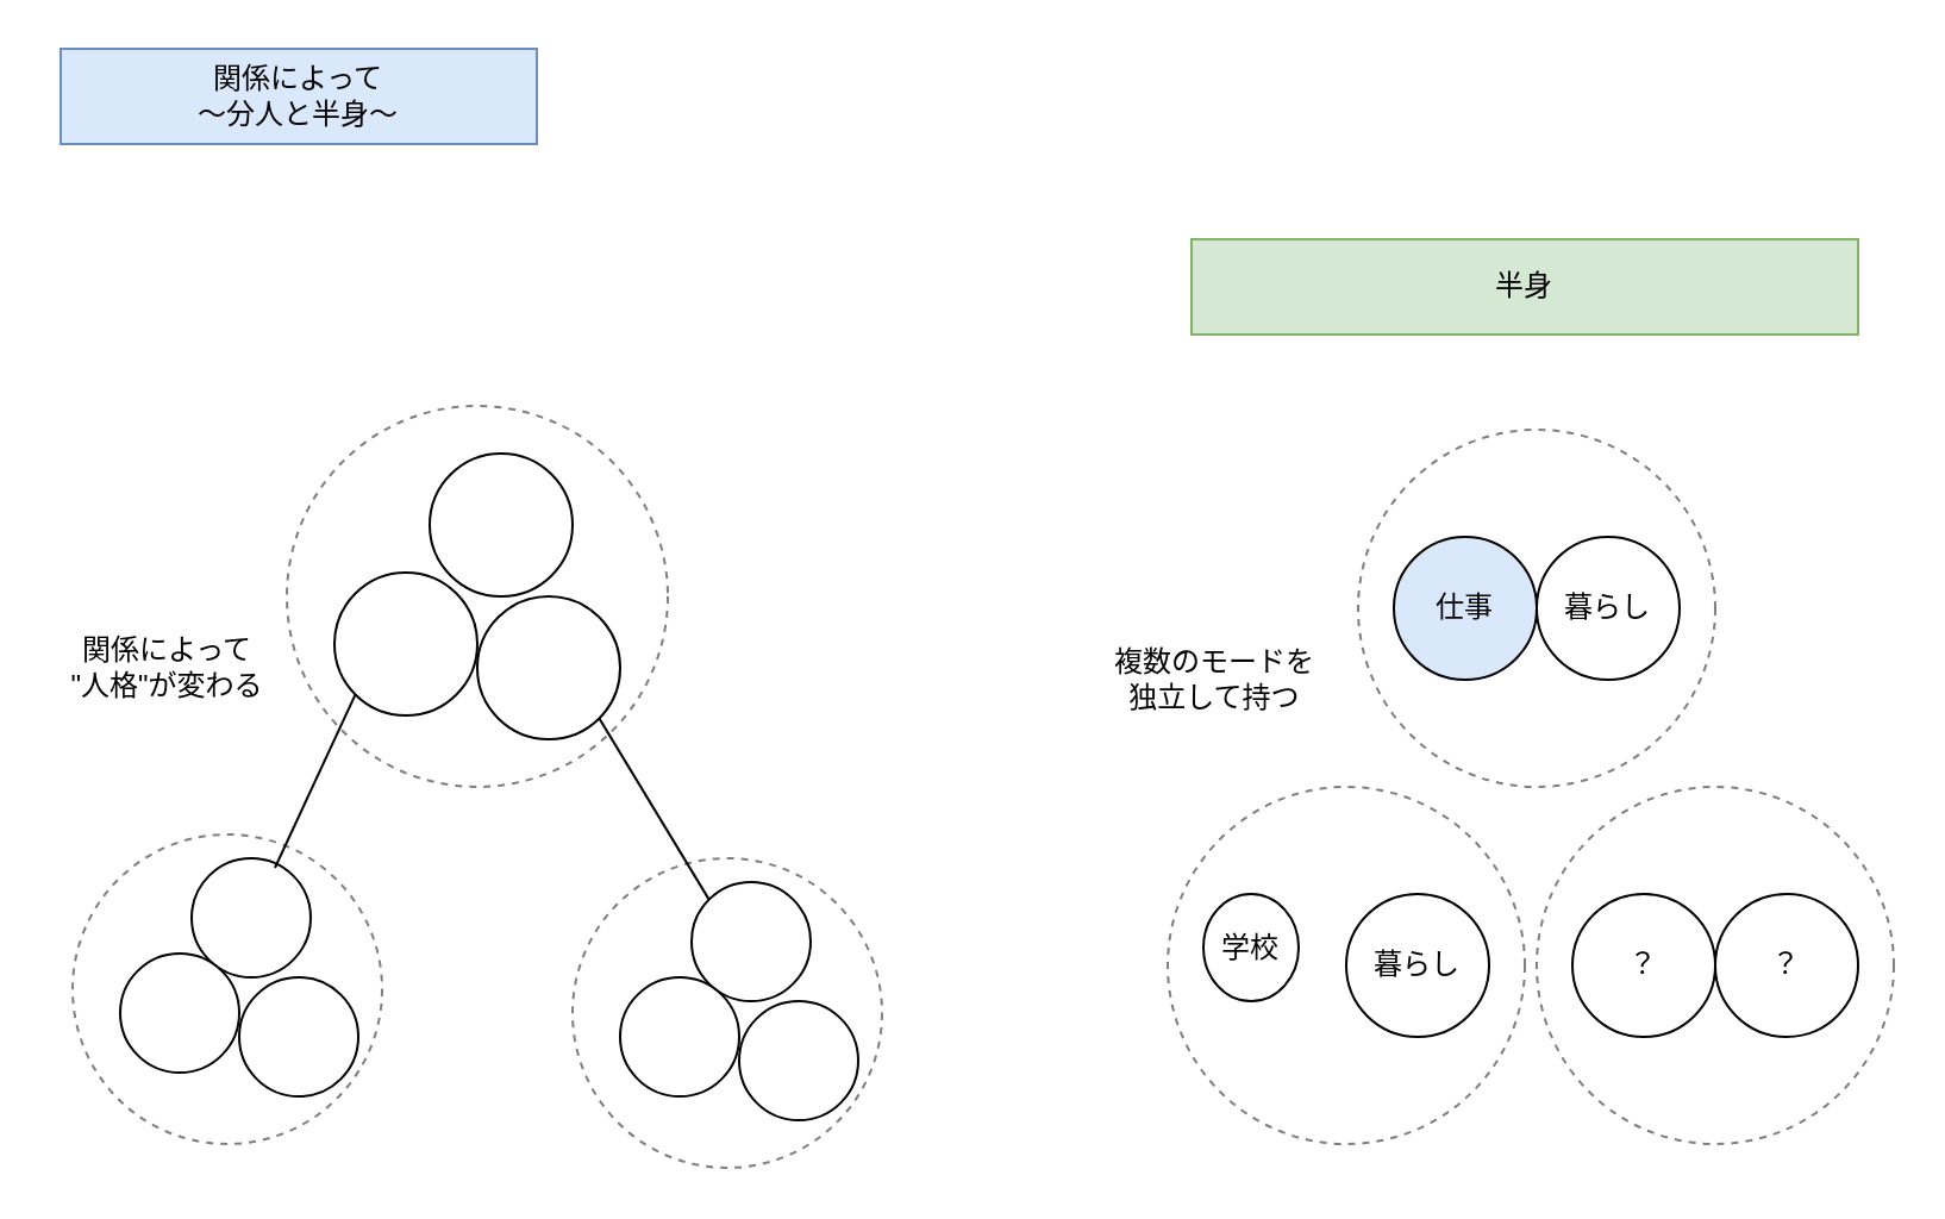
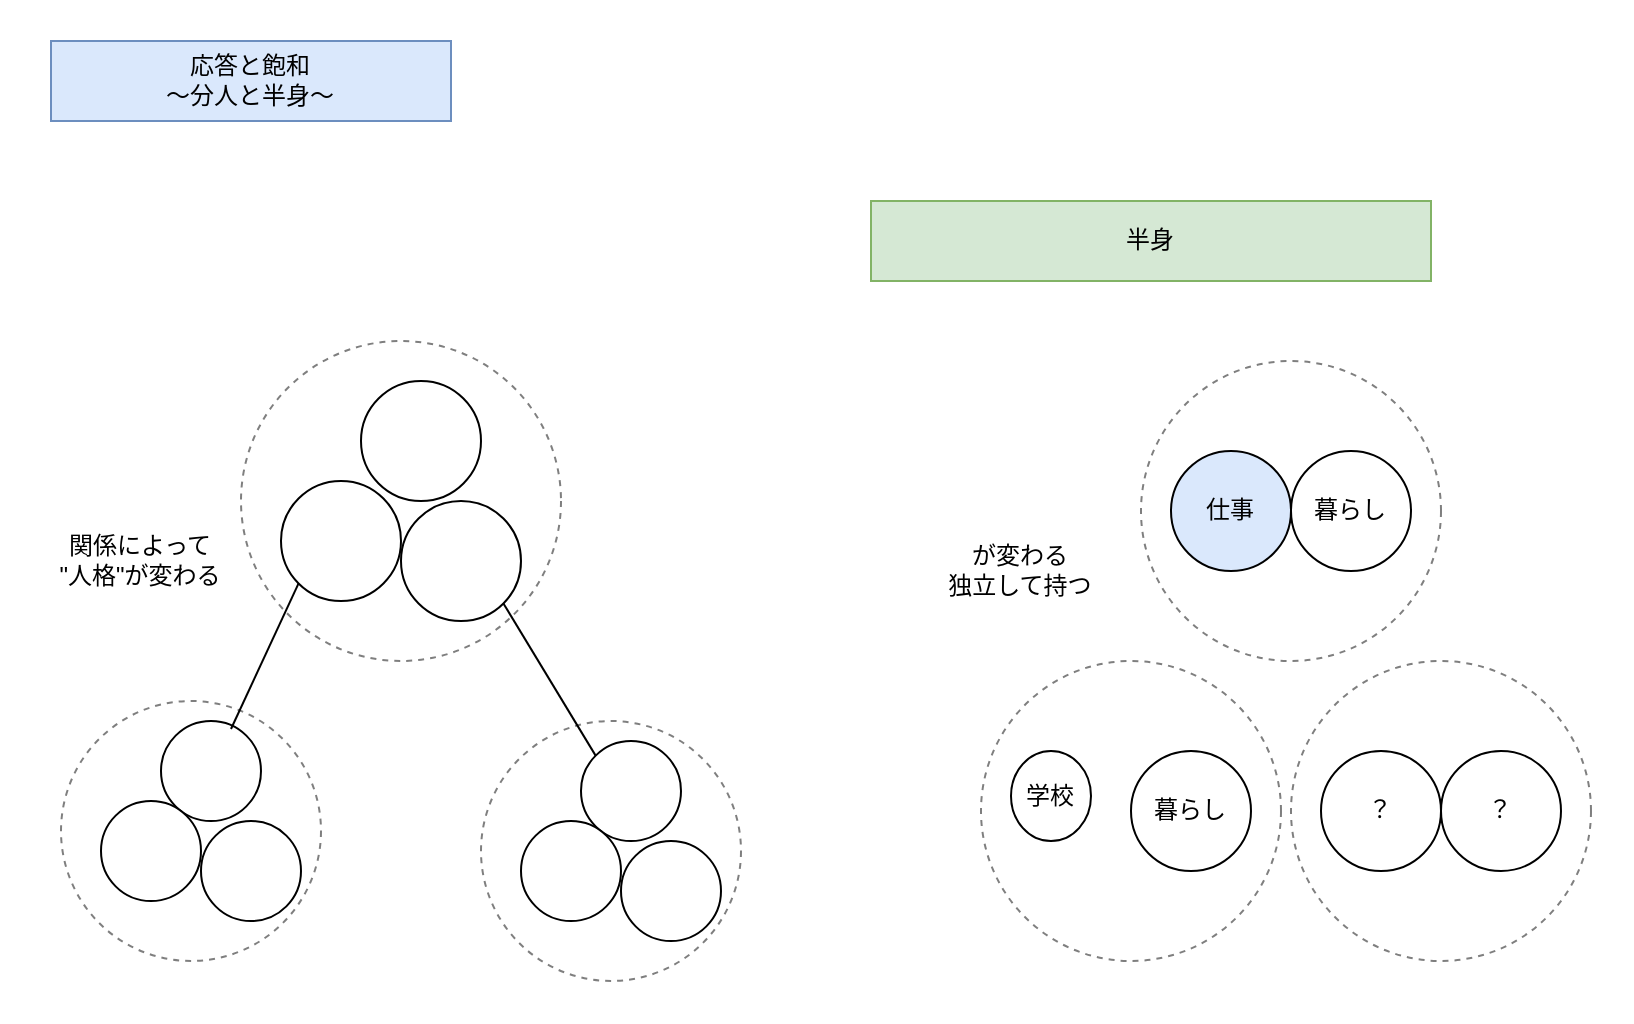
  <mxCell id="0" />
  <mxCell id="1" parent="0" />
  <mxCell id="2" value="" style="ellipse;whiteSpace=wrap;html=1;aspect=fixed;dashed=1;opacity=50;" vertex="1" parent="1"><mxGeometry x="120" y="170" width="160" height="160" as="geometry" /></mxCell>
- <mxCell id="3" value="関係によって&lt;div&gt;～分人と半身～&lt;/div&gt;" style="text;html=1;align=center;verticalAlign=middle;whiteSpace=wrap;rounded=0;fillColor=#dae8fc;strokeColor=#6c8ebf;" parent="1" vertex="1"><mxGeometry x="25" y="20" width="200" height="40" as="geometry" /></mxCell>
+ <mxCell id="3" value="応答と飽和&lt;div&gt;～分人と半身～&lt;/div&gt;" style="text;html=1;align=center;verticalAlign=middle;whiteSpace=wrap;rounded=0;fillColor=#dae8fc;strokeColor=#6c8ebf;" parent="1" vertex="1"><mxGeometry x="25" y="20" width="200" height="40" as="geometry" /></mxCell>
  <mxCell id="4" value="" style="ellipse;whiteSpace=wrap;html=1;aspect=fixed;" parent="1" vertex="1"><mxGeometry x="140" y="240" width="60" height="60" as="geometry" /></mxCell>
- <mxCell id="5" value="半身" style="text;html=1;align=center;verticalAlign=middle;whiteSpace=wrap;rounded=0;fillColor=#d5e8d4;strokeColor=#82b366;" parent="1" vertex="1"><mxGeometry x="500" y="100" width="280" height="40" as="geometry" /></mxCell>
+ <mxCell id="5" value="半身" style="text;html=1;align=center;verticalAlign=middle;whiteSpace=wrap;rounded=0;fillColor=#d5e8d4;strokeColor=#82b366;" parent="1" vertex="1"><mxGeometry x="435" y="100" width="280" height="40" as="geometry" /></mxCell>
  <mxCell id="6" value="" style="ellipse;whiteSpace=wrap;html=1;aspect=fixed;" vertex="1" parent="1"><mxGeometry x="180" y="190" width="60" height="60" as="geometry" /></mxCell>
  <mxCell id="7" value="" style="ellipse;whiteSpace=wrap;html=1;aspect=fixed;" vertex="1" parent="1"><mxGeometry x="200" y="250" width="60" height="60" as="geometry" /></mxCell>
  <mxCell id="8" value="" style="ellipse;whiteSpace=wrap;html=1;aspect=fixed;dashed=1;opacity=50;" vertex="1" parent="1"><mxGeometry x="30" y="350" width="130" height="130" as="geometry" /></mxCell>
  <mxCell id="9" value="" style="ellipse;whiteSpace=wrap;html=1;aspect=fixed;" vertex="1" parent="1"><mxGeometry x="80" y="360" width="50" height="50" as="geometry" /></mxCell>
  <mxCell id="10" value="" style="ellipse;whiteSpace=wrap;html=1;aspect=fixed;" vertex="1" parent="1"><mxGeometry x="50" y="400" width="50" height="50" as="geometry" /></mxCell>
  <mxCell id="11" value="" style="ellipse;whiteSpace=wrap;html=1;aspect=fixed;" vertex="1" parent="1"><mxGeometry x="100" y="410" width="50" height="50" as="geometry" /></mxCell>
  <mxCell id="12" value="" style="ellipse;whiteSpace=wrap;html=1;aspect=fixed;dashed=1;opacity=50;" vertex="1" parent="1"><mxGeometry x="240" y="360" width="130" height="130" as="geometry" /></mxCell>
  <mxCell id="13" value="" style="ellipse;whiteSpace=wrap;html=1;aspect=fixed;" vertex="1" parent="1"><mxGeometry x="290" y="370" width="50" height="50" as="geometry" /></mxCell>
  <mxCell id="14" value="" style="ellipse;whiteSpace=wrap;html=1;aspect=fixed;" vertex="1" parent="1"><mxGeometry x="260" y="410" width="50" height="50" as="geometry" /></mxCell>
  <mxCell id="15" value="" style="ellipse;whiteSpace=wrap;html=1;aspect=fixed;" vertex="1" parent="1"><mxGeometry x="310" y="420" width="50" height="50" as="geometry" /></mxCell>
  <mxCell id="16" value="関係によって&lt;div&gt;&quot;人格&quot;が変わる&lt;/div&gt;" style="text;html=1;align=center;verticalAlign=middle;whiteSpace=wrap;rounded=0;" vertex="1" parent="1"><mxGeometry x="20" y="255" width="100" height="50" as="geometry" /></mxCell>
  <mxCell id="17" value="" style="endArrow=none;html=1;exitX=0;exitY=0;exitDx=0;exitDy=0;entryX=1;entryY=1;entryDx=0;entryDy=0;" parent="1" source="13" target="7" edge="1"><mxGeometry width="50" height="50" relative="1" as="geometry"><mxPoint x="329.858" y="365.858" as="sourcePoint" /><mxPoint x="260" y="290" as="targetPoint" /></mxGeometry></mxCell>
  <mxCell id="18" value="" style="endArrow=none;html=1;entryX=0;entryY=1;entryDx=0;entryDy=0;exitX=0.7;exitY=0.08;exitDx=0;exitDy=0;exitPerimeter=0;" parent="1" source="9" target="4" edge="1"><mxGeometry width="50" height="50" relative="1" as="geometry"><mxPoint x="125.355" y="354.645" as="sourcePoint" /><mxPoint x="230" y="230" as="targetPoint" /></mxGeometry></mxCell>
  <mxCell id="19" value="" style="ellipse;whiteSpace=wrap;html=1;aspect=fixed;dashed=1;opacity=50;" vertex="1" parent="1"><mxGeometry x="570" y="180" width="150" height="150" as="geometry" /></mxCell>
  <mxCell id="20" value="仕事" style="ellipse;whiteSpace=wrap;html=1;aspect=fixed;fillColor=#dae8fc;" vertex="1" parent="1"><mxGeometry x="585" y="225" width="60" height="60" as="geometry" /></mxCell>
  <mxCell id="21" value="暮らし" style="ellipse;whiteSpace=wrap;html=1;aspect=fixed;" vertex="1" parent="1"><mxGeometry x="645" y="225" width="60" height="60" as="geometry" /></mxCell>
  <mxCell id="22" value="" style="ellipse;whiteSpace=wrap;html=1;aspect=fixed;dashed=1;opacity=50;" vertex="1" parent="1"><mxGeometry x="490" y="330" width="150" height="150" as="geometry" /></mxCell>
  <mxCell id="23" value="学校" style="ellipse;whiteSpace=wrap;html=1;aspect=fixed;" vertex="1" parent="1"><mxGeometry x="505" y="375" width="40" height="45" as="geometry" /></mxCell>
  <mxCell id="24" value="暮らし" style="ellipse;whiteSpace=wrap;html=1;aspect=fixed;" vertex="1" parent="1"><mxGeometry x="565" y="375" width="60" height="60" as="geometry" /></mxCell>
  <mxCell id="25" value="" style="ellipse;whiteSpace=wrap;html=1;aspect=fixed;dashed=1;opacity=50;" vertex="1" parent="1"><mxGeometry x="645" y="330" width="150" height="150" as="geometry" /></mxCell>
  <mxCell id="26" value="？" style="ellipse;whiteSpace=wrap;html=1;aspect=fixed;" vertex="1" parent="1"><mxGeometry x="660" y="375" width="60" height="60" as="geometry" /></mxCell>
  <mxCell id="27" value="？" style="ellipse;whiteSpace=wrap;html=1;aspect=fixed;" vertex="1" parent="1"><mxGeometry x="720" y="375" width="60" height="60" as="geometry" /></mxCell>
- <mxCell id="28" value="複数のモードを&lt;div&gt;独立して持つ&lt;/div&gt;" style="text;html=1;align=center;verticalAlign=middle;whiteSpace=wrap;rounded=0;" vertex="1" parent="1"><mxGeometry x="460" y="260" width="100" height="50" as="geometry" /></mxCell>
+ <mxCell id="28" value="が変わる&lt;div&gt;独立して持つ&lt;/div&gt;" style="text;html=1;align=center;verticalAlign=middle;whiteSpace=wrap;rounded=0;" vertex="1" parent="1"><mxGeometry x="460" y="260" width="100" height="50" as="geometry" /></mxCell>
